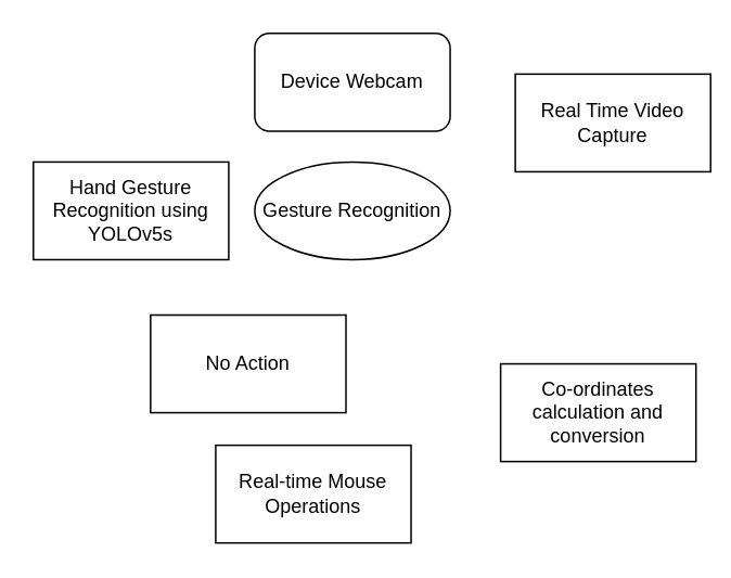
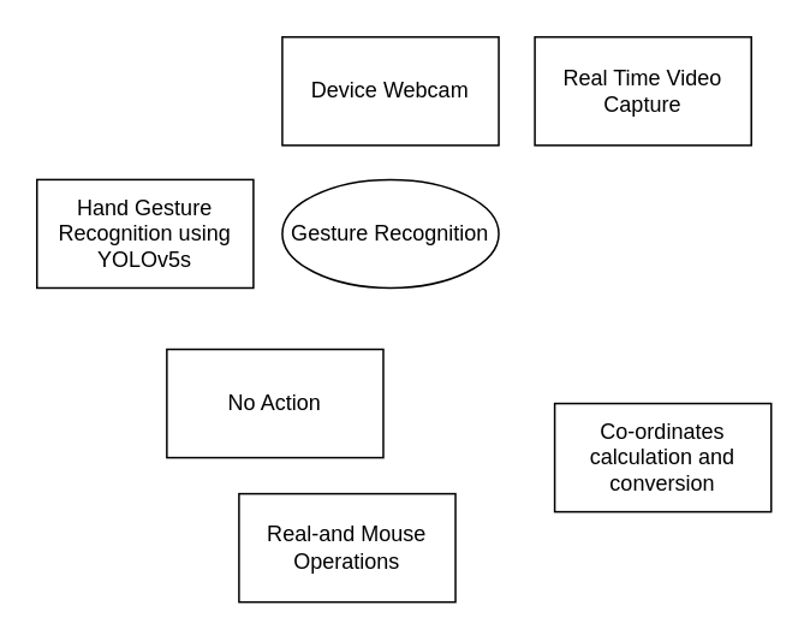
  <mxCell id="0" />
  <mxCell id="1" parent="0" />
- <mxCell id="2" value="Device Webcam" style="whiteSpace=wrap;html=1;rounded=1;" vertex="1" parent="1"><mxGeometry x="156" y="20" width="120" height="60" as="geometry" /></mxCell>
- <mxCell id="3" value="Real Time Video Capture" style="rounded=0;whiteSpace=wrap;html=1;" vertex="1" parent="1"><mxGeometry x="316" y="45" width="120" height="60" as="geometry" /></mxCell>
+ <mxCell id="2" value="Device Webcam" style="rounded=0;whiteSpace=wrap;html=1;" vertex="1" parent="1"><mxGeometry x="156" y="20" width="120" height="60" as="geometry" /></mxCell>
+ <mxCell id="3" value="Real Time Video Capture" style="rounded=0;whiteSpace=wrap;html=1;" vertex="1" parent="1"><mxGeometry x="296" y="20" width="120" height="60" as="geometry" /></mxCell>
  <mxCell id="4" value="Hand Gesture Recognition using YOLOv5s" style="rounded=0;whiteSpace=wrap;html=1;" vertex="1" parent="1"><mxGeometry x="20" y="99" width="120" height="60" as="geometry" /></mxCell>
  <mxCell id="5" value="Gesture Recognition" style="ellipse;whiteSpace=wrap;html=1;" vertex="1" parent="1"><mxGeometry x="156" y="99" width="120" height="60" as="geometry" /></mxCell>
  <mxCell id="6" value="No Action" style="rounded=0;whiteSpace=wrap;html=1;" vertex="1" parent="1"><mxGeometry x="92" y="193" width="120" height="60" as="geometry" /></mxCell>
  <mxCell id="7" value="Co-ordinates calculation and conversion" style="rounded=0;whiteSpace=wrap;html=1;" vertex="1" parent="1"><mxGeometry x="307" y="223" width="120" height="60" as="geometry" /></mxCell>
- <mxCell id="8" value="Real-time Mouse Operations" style="rounded=0;whiteSpace=wrap;html=1;" vertex="1" parent="1"><mxGeometry x="132" y="273" width="120" height="60" as="geometry" /></mxCell>
+ <mxCell id="8" value="Real-and Mouse Operations" style="rounded=0;whiteSpace=wrap;html=1;" vertex="1" parent="1"><mxGeometry x="132" y="273" width="120" height="60" as="geometry" /></mxCell>
